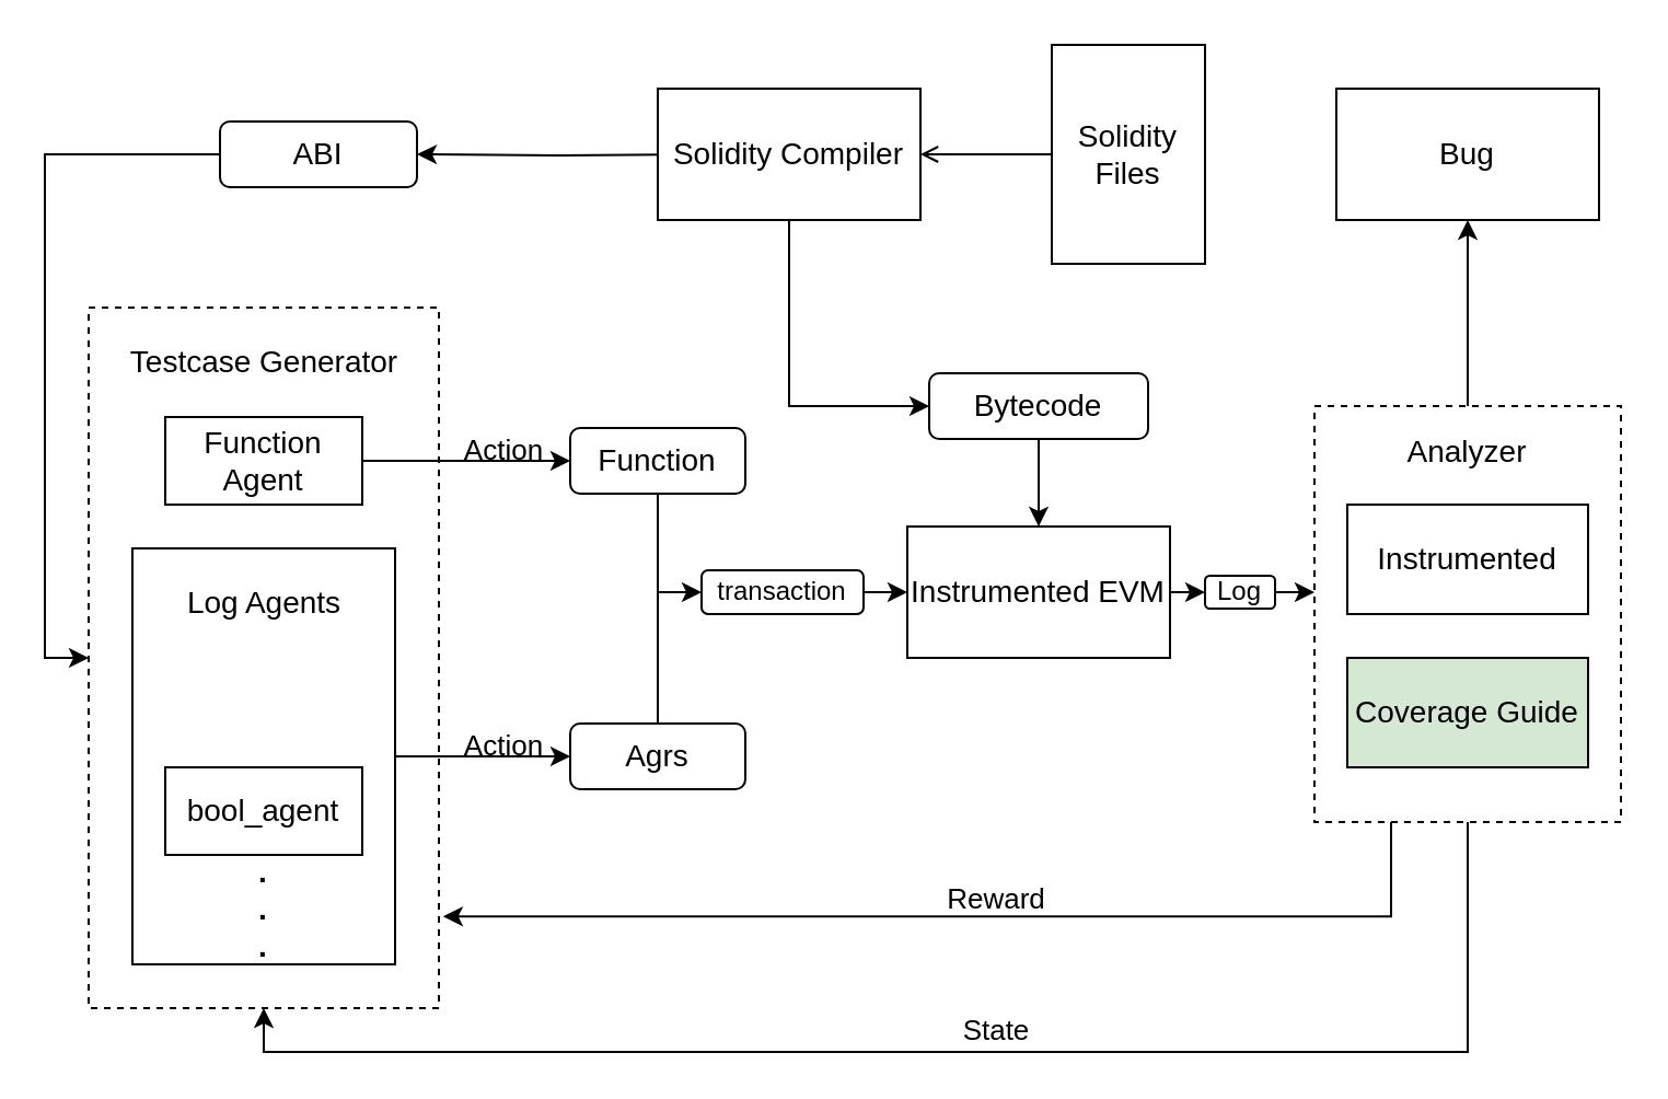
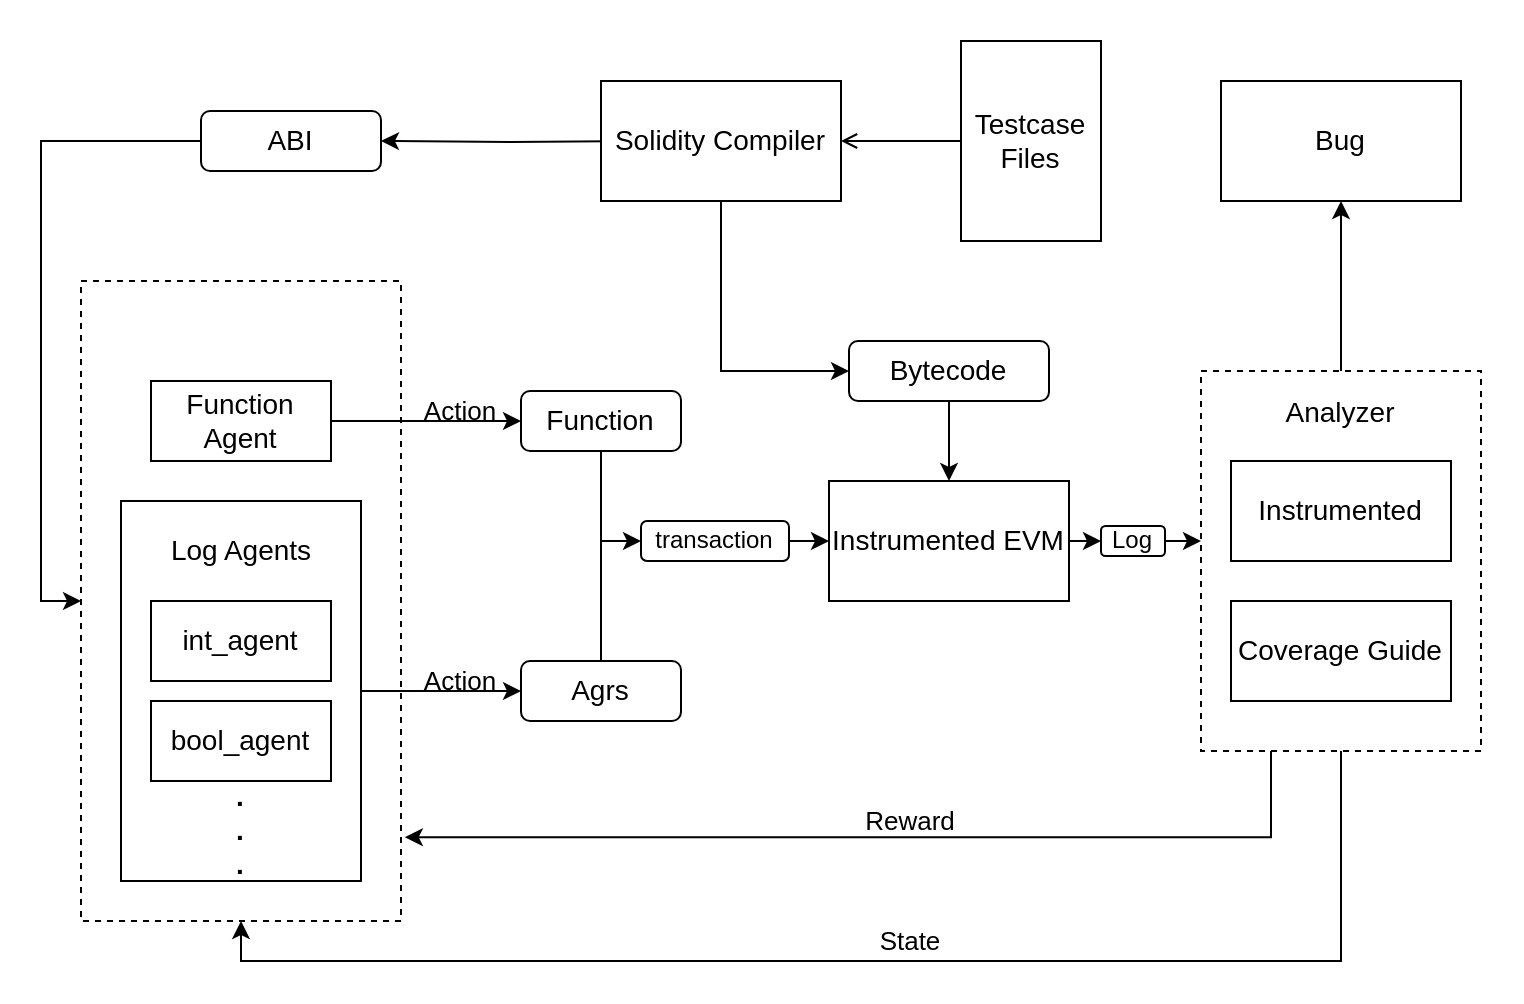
  <mxCell id="0" />
  <mxCell id="1" parent="0" />
  <mxCell id="2" value="" style="rounded=0;whiteSpace=wrap;html=1;dashed=1;" vertex="1" parent="1"><mxGeometry x="40" y="140" width="160" height="320" as="geometry" /></mxCell>
  <mxCell id="3" style="edgeStyle=orthogonalEdgeStyle;rounded=0;orthogonalLoop=1;jettySize=auto;html=1;exitX=0;exitY=0.5;exitDx=0;exitDy=0;entryX=1;entryY=0.5;entryDx=0;entryDy=0;endArrow=open;" edge="1" parent="1" source="4" target="7"><mxGeometry relative="1" as="geometry" /></mxCell>
- <mxCell id="4" value="&lt;font style=&quot;font-size: 14px;&quot;&gt;Solidity Files&lt;/font&gt;" style="rounded=0;whiteSpace=wrap;html=1;" vertex="1" parent="1"><mxGeometry x="480" y="20" width="70" height="100" as="geometry" /></mxCell>
+ <mxCell id="4" value="&lt;font style=&quot;font-size: 14px;&quot;&gt;Testcase Files&lt;/font&gt;" style="rounded=0;whiteSpace=wrap;html=1;" vertex="1" parent="1"><mxGeometry x="480" y="20" width="70" height="100" as="geometry" /></mxCell>
  <mxCell id="5" style="edgeStyle=orthogonalEdgeStyle;rounded=0;orthogonalLoop=1;jettySize=auto;html=1;exitX=0;exitY=0.5;exitDx=0;exitDy=0;" edge="1" parent="1" target="9"><mxGeometry relative="1" as="geometry"><mxPoint x="320" y="70" as="sourcePoint" /></mxGeometry></mxCell>
  <mxCell id="6" style="edgeStyle=orthogonalEdgeStyle;rounded=0;orthogonalLoop=1;jettySize=auto;html=1;exitX=0.5;exitY=1;exitDx=0;exitDy=0;entryX=0;entryY=0.5;entryDx=0;entryDy=0;" edge="1" parent="1" source="7" target="19"><mxGeometry relative="1" as="geometry" /></mxCell>
  <mxCell id="7" value="&lt;font style=&quot;font-size: 14px;&quot;&gt;Solidity Compiler&lt;/font&gt;" style="rounded=0;whiteSpace=wrap;html=1;" vertex="1" parent="1"><mxGeometry x="300" y="40" width="120" height="60" as="geometry" /></mxCell>
  <mxCell id="8" style="edgeStyle=orthogonalEdgeStyle;rounded=0;orthogonalLoop=1;jettySize=auto;html=1;exitX=0;exitY=0.5;exitDx=0;exitDy=0;entryX=0;entryY=0.5;entryDx=0;entryDy=0;" edge="1" parent="1" source="9" target="2"><mxGeometry relative="1" as="geometry"><Array as="points"><mxPoint x="20" y="70" /><mxPoint x="20" y="300" /></Array></mxGeometry></mxCell>
  <mxCell id="9" value="&lt;font style=&quot;font-size: 14px;&quot;&gt;ABI&lt;/font&gt;" style="rounded=1;whiteSpace=wrap;html=1;" vertex="1" parent="1"><mxGeometry x="100" y="55" width="90" height="30" as="geometry" /></mxCell>
  <mxCell id="10" value="" style="edgeStyle=orthogonalEdgeStyle;rounded=0;orthogonalLoop=1;jettySize=auto;html=1;entryX=0;entryY=0.5;entryDx=0;entryDy=0;" edge="1" parent="1" source="11" target="20"><mxGeometry relative="1" as="geometry"><mxPoint x="270" y="210" as="targetPoint" /></mxGeometry></mxCell>
  <mxCell id="11" value="&lt;font style=&quot;font-size: 14px;&quot;&gt;Function Agent&lt;/font&gt;" style="rounded=0;whiteSpace=wrap;html=1;" vertex="1" parent="1"><mxGeometry x="75" y="190" width="90" height="40" as="geometry" /></mxCell>
  <mxCell id="12" value="" style="rounded=0;whiteSpace=wrap;html=1;" vertex="1" parent="1"><mxGeometry x="60" y="250" width="120" height="190" as="geometry" /></mxCell>
+ <mxCell id="13" value="&lt;font style=&quot;font-size: 14px;&quot;&gt;int_agent&lt;/font&gt;" style="rounded=0;whiteSpace=wrap;html=1;" vertex="1" parent="1"><mxGeometry x="75" y="300" width="90" height="40" as="geometry" /></mxCell>
  <mxCell id="14" value="&lt;font style=&quot;font-size: 14px;&quot;&gt;bool_agent&lt;/font&gt;" style="rounded=0;whiteSpace=wrap;html=1;" vertex="1" parent="1"><mxGeometry x="75" y="350" width="90" height="40" as="geometry" /></mxCell>
  <mxCell id="15" value="&lt;font style=&quot;font-size: 14px;&quot;&gt;Log Agents&lt;/font&gt;" style="text;html=1;align=center;verticalAlign=middle;whiteSpace=wrap;rounded=0;" vertex="1" parent="1"><mxGeometry x="77.5" y="260" width="85" height="30" as="geometry" /></mxCell>
  <mxCell id="16" value="&lt;b style=&quot;font-size: 14px;&quot;&gt;&lt;font style=&quot;font-size: 14px;&quot;&gt;.&lt;/font&gt;&lt;/b&gt;&lt;div style=&quot;font-size: 14px;&quot;&gt;&lt;b&gt;&lt;font style=&quot;font-size: 14px;&quot;&gt;.&lt;/font&gt;&lt;/b&gt;&lt;/div&gt;&lt;div style=&quot;font-size: 14px;&quot;&gt;&lt;b style=&quot;&quot;&gt;&lt;font style=&quot;font-size: 14px;&quot;&gt;.&lt;/font&gt;&lt;/b&gt;&lt;/div&gt;" style="text;html=1;align=center;verticalAlign=middle;whiteSpace=wrap;rounded=0;" vertex="1" parent="1"><mxGeometry x="90" y="400" width="60" height="30" as="geometry" /></mxCell>
  <mxCell id="17" value="&lt;font style=&quot;font-size: 14px;&quot;&gt;Instrumented EVM&lt;/font&gt;" style="rounded=0;whiteSpace=wrap;html=1;" vertex="1" parent="1"><mxGeometry x="414" y="240" width="120" height="60" as="geometry" /></mxCell>
  <mxCell id="18" style="edgeStyle=orthogonalEdgeStyle;rounded=0;orthogonalLoop=1;jettySize=auto;html=1;exitX=0.5;exitY=1;exitDx=0;exitDy=0;entryX=0.5;entryY=0;entryDx=0;entryDy=0;" edge="1" parent="1" source="19" target="17"><mxGeometry relative="1" as="geometry" /></mxCell>
  <mxCell id="19" value="&lt;font style=&quot;font-size: 14px;&quot;&gt;Bytecode&lt;/font&gt;" style="rounded=1;whiteSpace=wrap;html=1;" vertex="1" parent="1"><mxGeometry x="424" y="170" width="100" height="30" as="geometry" /></mxCell>
  <mxCell id="20" value="&lt;font style=&quot;font-size: 14px;&quot;&gt;Function&lt;/font&gt;" style="rounded=1;whiteSpace=wrap;html=1;" vertex="1" parent="1"><mxGeometry x="260" y="195" width="80" height="30" as="geometry" /></mxCell>
  <mxCell id="21" value="&lt;font style=&quot;font-size: 14px;&quot;&gt;Agrs&lt;/font&gt;" style="rounded=1;whiteSpace=wrap;html=1;" vertex="1" parent="1"><mxGeometry x="260" y="330" width="80" height="30" as="geometry" /></mxCell>
  <mxCell id="22" value="" style="endArrow=classic;html=1;rounded=0;exitX=1;exitY=0.5;exitDx=0;exitDy=0;" edge="1" parent="1" source="12"><mxGeometry width="50" height="50" relative="1" as="geometry"><mxPoint x="190" y="350" as="sourcePoint" /><mxPoint x="260" y="345" as="targetPoint" /></mxGeometry></mxCell>
  <mxCell id="23" style="edgeStyle=orthogonalEdgeStyle;rounded=0;orthogonalLoop=1;jettySize=auto;html=1;exitX=0.5;exitY=0;exitDx=0;exitDy=0;entryX=0.5;entryY=1;entryDx=0;entryDy=0;" edge="1" parent="1" source="25" target="30"><mxGeometry relative="1" as="geometry" /></mxCell>
  <mxCell id="24" style="edgeStyle=orthogonalEdgeStyle;rounded=0;orthogonalLoop=1;jettySize=auto;html=1;exitX=0.5;exitY=1;exitDx=0;exitDy=0;entryX=0.5;entryY=1;entryDx=0;entryDy=0;" edge="1" parent="1" source="25" target="2"><mxGeometry relative="1" as="geometry" /></mxCell>
  <mxCell id="25" value="" style="rounded=0;whiteSpace=wrap;html=1;dashed=1;" vertex="1" parent="1"><mxGeometry x="600" y="185" width="140" height="190" as="geometry" /></mxCell>
  <mxCell id="26" value="&lt;font style=&quot;font-size: 13px;&quot;&gt;Action&lt;/font&gt;" style="text;html=1;align=center;verticalAlign=middle;whiteSpace=wrap;rounded=0;" vertex="1" parent="1"><mxGeometry x="200" y="190" width="60" height="30" as="geometry" /></mxCell>
  <mxCell id="27" value="&lt;font style=&quot;font-size: 13px;&quot;&gt;Action&lt;/font&gt;" style="text;html=1;align=center;verticalAlign=middle;whiteSpace=wrap;rounded=0;" vertex="1" parent="1"><mxGeometry x="200" y="330" width="60" height="20" as="geometry" /></mxCell>
  <mxCell id="28" value="&lt;font style=&quot;font-size: 14px;&quot;&gt;Instrumented&lt;/font&gt;" style="rounded=0;whiteSpace=wrap;html=1;" vertex="1" parent="1"><mxGeometry x="615" y="230" width="110" height="50" as="geometry" /></mxCell>
- <mxCell id="29" value="&lt;font style=&quot;font-size: 14px;&quot;&gt;Coverage Guide&lt;/font&gt;" style="rounded=0;whiteSpace=wrap;html=1;fillColor=#d5e8d4;" vertex="1" parent="1"><mxGeometry x="615" y="300" width="110" height="50" as="geometry" /></mxCell>
+ <mxCell id="29" value="&lt;font style=&quot;font-size: 14px;&quot;&gt;Coverage Guide&lt;/font&gt;" style="rounded=0;whiteSpace=wrap;html=1;" vertex="1" parent="1"><mxGeometry x="615" y="300" width="110" height="50" as="geometry" /></mxCell>
  <mxCell id="30" value="&lt;font style=&quot;font-size: 14px;&quot;&gt;Bug&lt;/font&gt;" style="rounded=0;whiteSpace=wrap;html=1;" vertex="1" parent="1"><mxGeometry x="610" y="40" width="120" height="60" as="geometry" /></mxCell>
  <mxCell id="31" style="edgeStyle=orthogonalEdgeStyle;rounded=0;orthogonalLoop=1;jettySize=auto;html=1;exitX=0.25;exitY=1;exitDx=0;exitDy=0;entryX=1.012;entryY=0.869;entryDx=0;entryDy=0;entryPerimeter=0;" edge="1" parent="1" source="25" target="2"><mxGeometry relative="1" as="geometry" /></mxCell>
  <mxCell id="32" value="&lt;font style=&quot;font-size: 13px;&quot;&gt;Reward&lt;/font&gt;" style="text;html=1;align=center;verticalAlign=middle;whiteSpace=wrap;rounded=0;" vertex="1" parent="1"><mxGeometry x="430" y="400" width="50" height="20" as="geometry" /></mxCell>
  <mxCell id="33" value="&lt;font style=&quot;font-size: 13px;&quot;&gt;State&lt;/font&gt;" style="text;html=1;align=center;verticalAlign=middle;whiteSpace=wrap;rounded=0;" vertex="1" parent="1"><mxGeometry x="430" y="460" width="50" height="20" as="geometry" /></mxCell>
- <mxCell id="34" value="&lt;font style=&quot;font-size: 14px;&quot;&gt;Testcase Generator&lt;/font&gt;" style="text;html=1;align=center;verticalAlign=middle;whiteSpace=wrap;rounded=0;" vertex="1" parent="1"><mxGeometry x="47.5" y="150" width="145" height="30" as="geometry" /></mxCell>
  <mxCell id="35" value="" style="endArrow=none;html=1;rounded=0;exitX=0.5;exitY=0;exitDx=0;exitDy=0;" edge="1" parent="1" source="21"><mxGeometry width="50" height="50" relative="1" as="geometry"><mxPoint x="250" y="275" as="sourcePoint" /><mxPoint x="300" y="225" as="targetPoint" /></mxGeometry></mxCell>
  <mxCell id="36" style="edgeStyle=orthogonalEdgeStyle;rounded=0;orthogonalLoop=1;jettySize=auto;html=1;exitX=1;exitY=0.5;exitDx=0;exitDy=0;entryX=0;entryY=0.5;entryDx=0;entryDy=0;" edge="1" parent="1" source="37" target="40"><mxGeometry relative="1" as="geometry" /></mxCell>
  <mxCell id="37" value="transaction" style="rounded=1;whiteSpace=wrap;html=1;" vertex="1" parent="1"><mxGeometry x="320" y="260" width="74" height="20" as="geometry" /></mxCell>
  <mxCell id="38" value="Log" style="rounded=1;whiteSpace=wrap;html=1;" vertex="1" parent="1"><mxGeometry x="550" y="262.5" width="32" height="15" as="geometry" /></mxCell>
  <mxCell id="39" style="edgeStyle=orthogonalEdgeStyle;rounded=0;orthogonalLoop=1;jettySize=auto;html=1;exitX=1;exitY=0.5;exitDx=0;exitDy=0;entryX=0;entryY=0.5;entryDx=0;entryDy=0;" edge="1" parent="1" source="40" target="38"><mxGeometry relative="1" as="geometry" /></mxCell>
  <mxCell id="40" value="&lt;font style=&quot;font-size: 14px;&quot;&gt;Instrumented EVM&lt;/font&gt;" style="rounded=0;whiteSpace=wrap;html=1;" vertex="1" parent="1"><mxGeometry x="414" y="240" width="120" height="60" as="geometry" /></mxCell>
  <mxCell id="41" style="edgeStyle=orthogonalEdgeStyle;rounded=0;orthogonalLoop=1;jettySize=auto;html=1;exitX=1;exitY=0.5;exitDx=0;exitDy=0;entryX=0;entryY=0.447;entryDx=0;entryDy=0;entryPerimeter=0;" edge="1" parent="1" source="38" target="25"><mxGeometry relative="1" as="geometry" /></mxCell>
  <mxCell id="42" value="&lt;font style=&quot;font-size: 14px;&quot;&gt;Analyzer&lt;/font&gt;" style="text;html=1;align=center;verticalAlign=middle;whiteSpace=wrap;rounded=0;" vertex="1" parent="1"><mxGeometry x="640" y="191" width="60" height="30" as="geometry" /></mxCell>
  <mxCell id="43" value="" style="endArrow=classic;html=1;rounded=0;entryX=0;entryY=0.5;entryDx=0;entryDy=0;" edge="1" parent="1" target="37"><mxGeometry width="50" height="50" relative="1" as="geometry"><mxPoint x="300" y="270" as="sourcePoint" /><mxPoint x="350" y="221" as="targetPoint" /></mxGeometry></mxCell>
